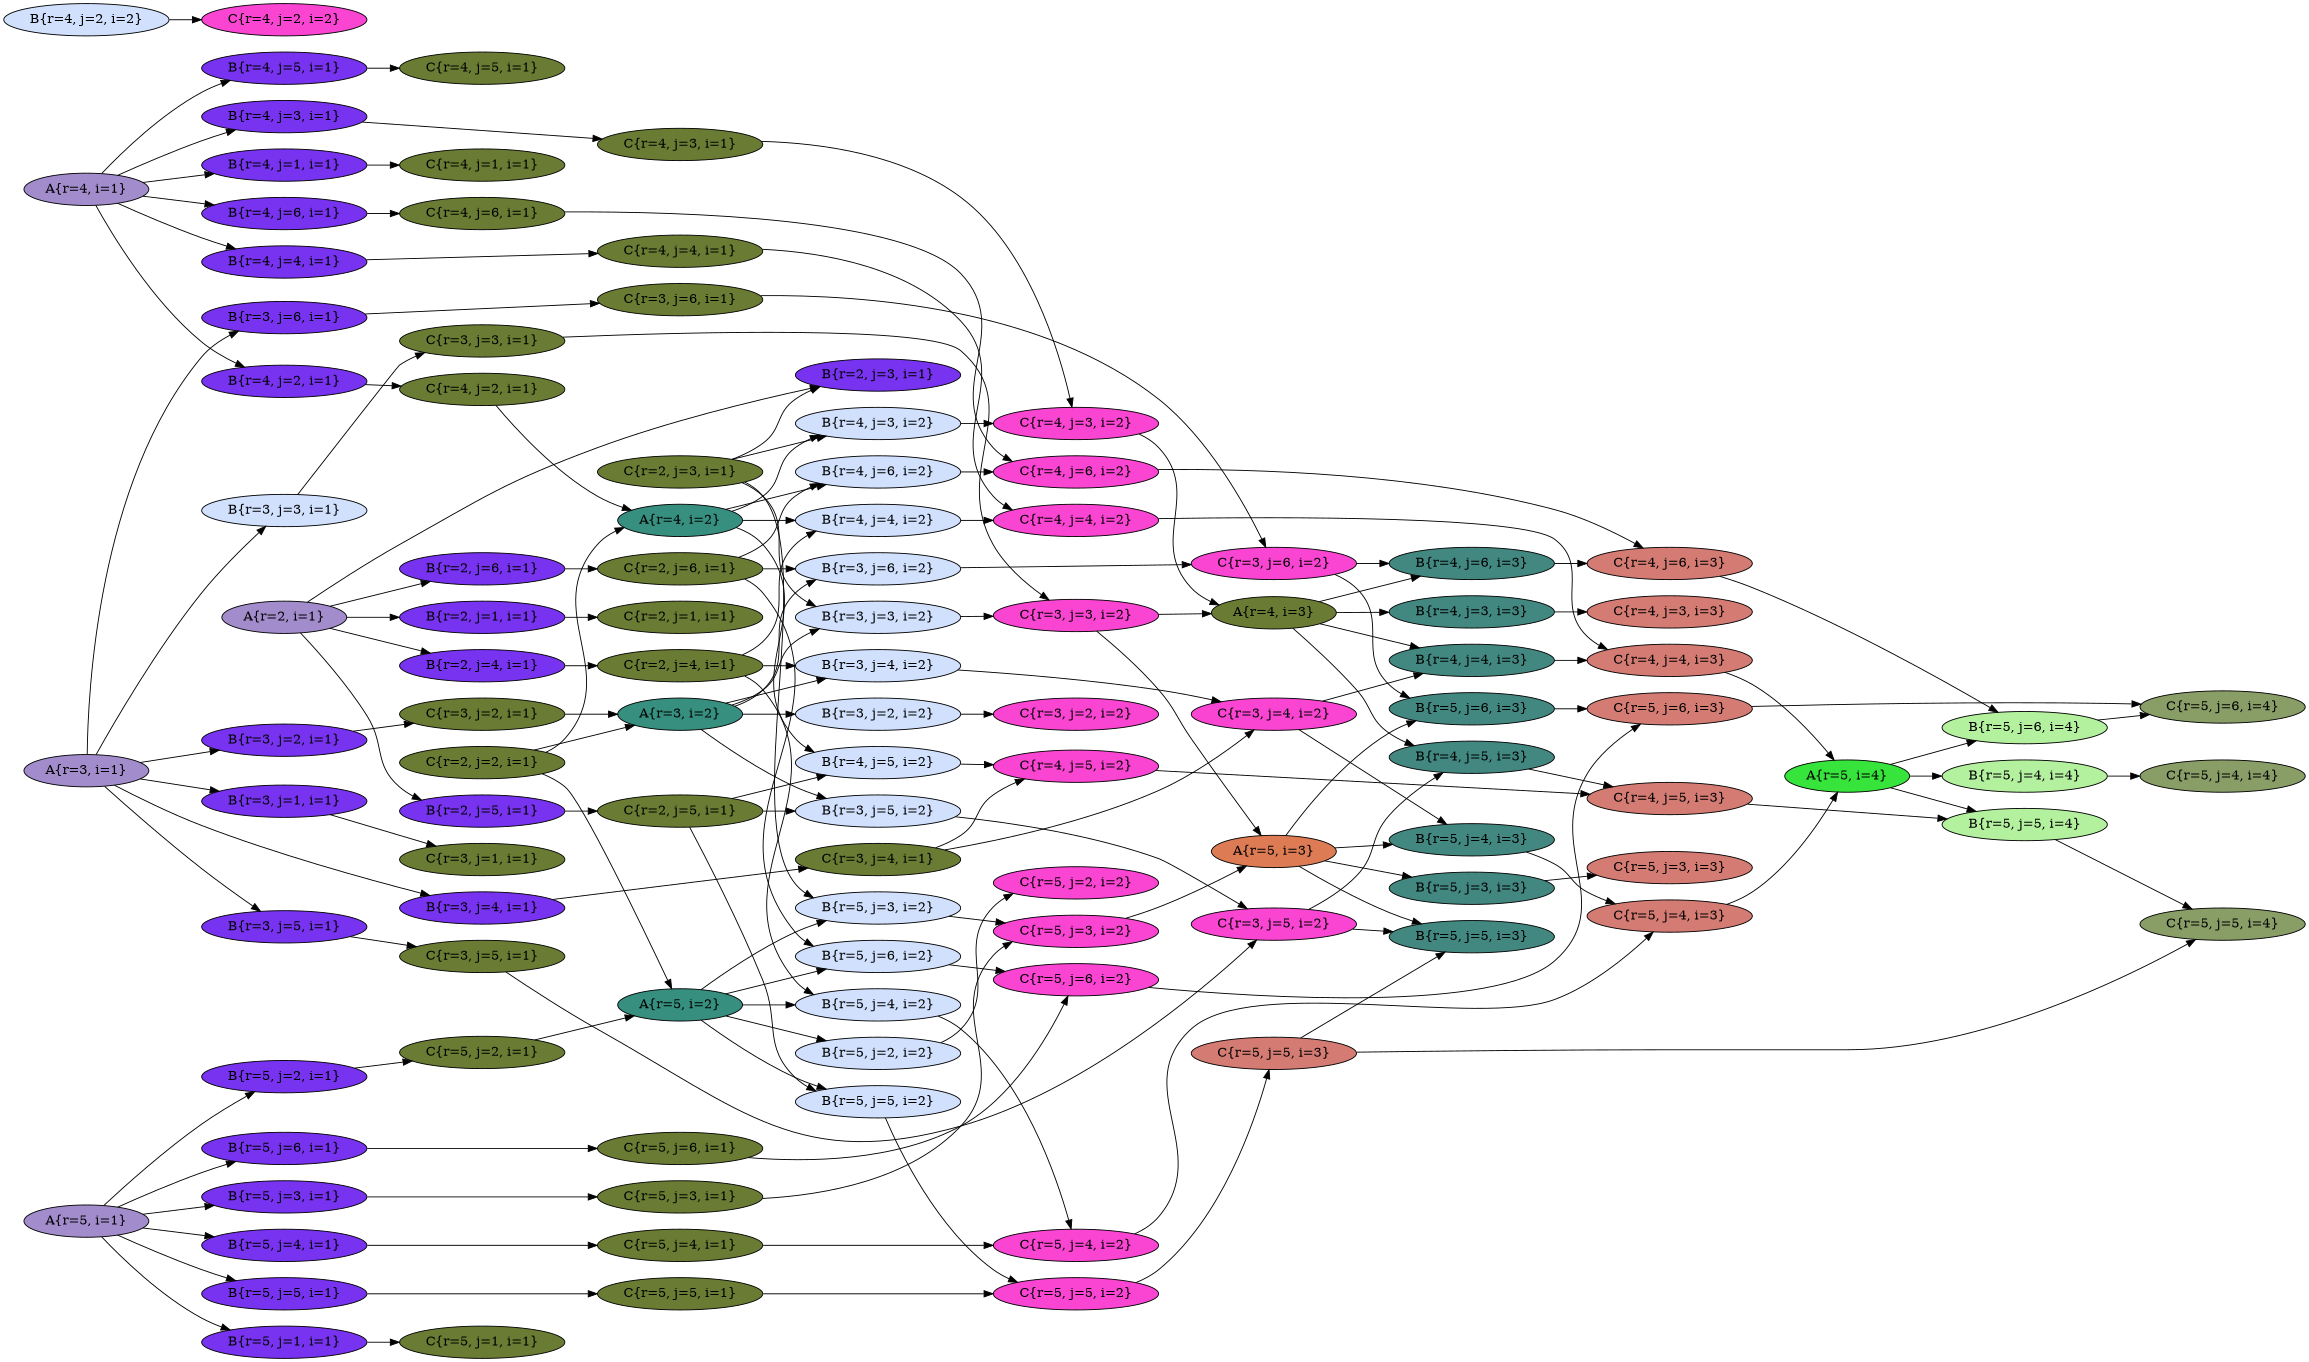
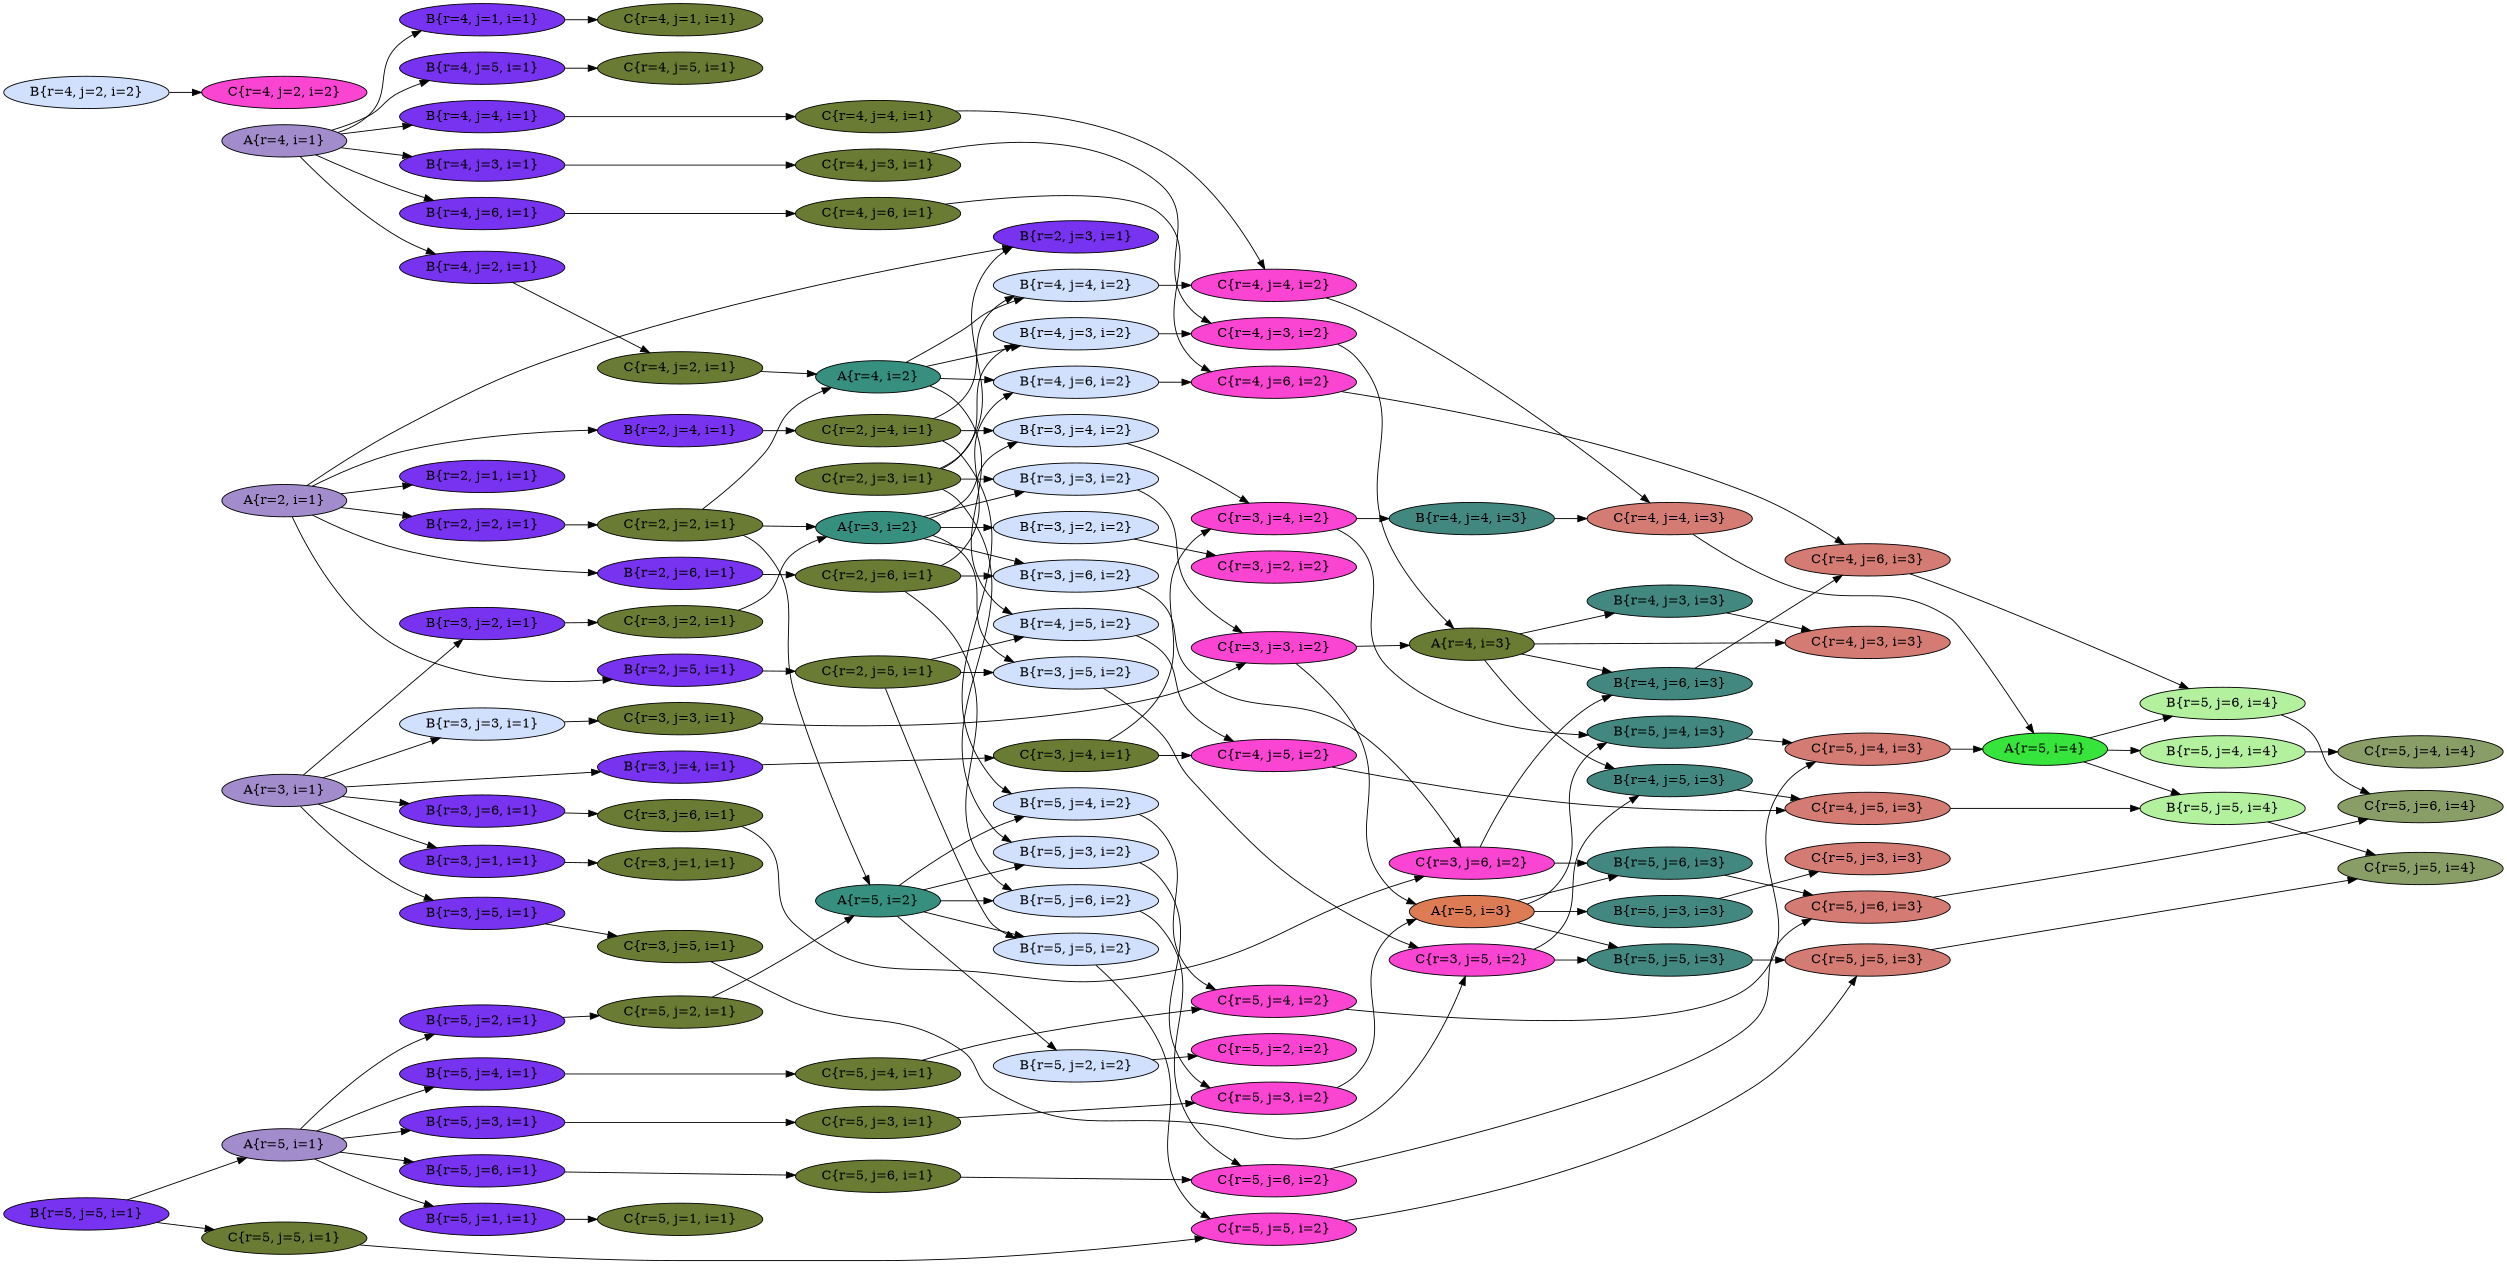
  digraph {
    rankdir=LR
    node [fillcolor="#6A7C33" style=filled]
    n1 [fillcolor="#A38CCC" label="A{r=2, i=1}"]
    n2 [fillcolor="#7733EF" label="B{r=2, j=1, i=1}"]
+   n3 [fillcolor="#7733EF" label="B{r=2, j=2, i=1}"]
    n4 [fillcolor="#7733EF" label="B{r=2, j=3, i=1}"]
    n5 [fillcolor="#7733EF" label="B{r=2, j=4, i=1}"]
    n6 [fillcolor="#7733EF" label="B{r=2, j=5, i=1}"]
    n7 [fillcolor="#7733EF" label="B{r=2, j=6, i=1}"]
-   n8 [label="C{r=2, j=1, i=1}"]
    n9 [label="C{r=2, j=2, i=1}"]
    n10 [label="C{r=2, j=4, i=1}"]
    n11 [label="C{r=2, j=5, i=1}"]
    n12 [label="C{r=2, j=6, i=1}"]
    n13 [fillcolor="#368F7F" label="A{r=3, i=2}"]
    n14 [fillcolor="#368F7F" label="A{r=4, i=2}"]
    n15 [fillcolor="#368F7F" label="A{r=5, i=2}"]
    n16 [label="C{r=2, j=3, i=1}"]
    n17 [fillcolor="#D0E0FD" label="B{r=3, j=3, i=2}"]
    n18 [fillcolor="#D0E0FD" label="B{r=4, j=3, i=2}"]
    n19 [fillcolor="#D0E0FD" label="B{r=5, j=3, i=2}"]
    n20 [fillcolor="#D0E0FD" label="B{r=3, j=4, i=2}"]
    n21 [fillcolor="#D0E0FD" label="B{r=4, j=4, i=2}"]
    n22 [fillcolor="#D0E0FD" label="B{r=5, j=4, i=2}"]
    n23 [fillcolor="#D0E0FD" label="B{r=3, j=5, i=2}"]
    n24 [fillcolor="#D0E0FD" label="B{r=4, j=5, i=2}"]
    n25 [fillcolor="#D0E0FD" label="B{r=5, j=5, i=2}"]
    n26 [fillcolor="#D0E0FD" label="B{r=3, j=6, i=2}"]
    n27 [fillcolor="#D0E0FD" label="B{r=4, j=6, i=2}"]
    n28 [fillcolor="#D0E0FD" label="B{r=5, j=6, i=2}"]
    n29 [fillcolor="#A38CCC" label="A{r=3, i=1}"]
    n30 [fillcolor="#7733EF" label="B{r=3, j=1, i=1}"]
    n31 [fillcolor="#7733EF" label="B{r=3, j=2, i=1}"]
    n32 [fillcolor="#D0E0FD" label="B{r=3, j=3, i=1}"]
    n33 [fillcolor="#7733EF" label="B{r=3, j=4, i=1}"]
    n34 [fillcolor="#7733EF" label="B{r=3, j=5, i=1}"]
    n35 [fillcolor="#7733EF" label="B{r=3, j=6, i=1}"]
    n36 [label="C{r=3, j=1, i=1}"]
    n37 [label="C{r=3, j=2, i=1}"]
    n38 [label="C{r=3, j=3, i=1}"]
    n39 [label="C{r=3, j=4, i=1}"]
    n40 [label="C{r=3, j=5, i=1}"]
    n41 [label="C{r=3, j=6, i=1}"]
    n42 [fillcolor="#F945D1" label="C{r=3, j=3, i=2}"]
    n43 [fillcolor="#F945D1" label="C{r=3, j=4, i=2}"]
    n44 [fillcolor="#F945D1" label="C{r=4, j=5, i=2}"]
    n45 [fillcolor="#F945D1" label="C{r=3, j=5, i=2}"]
    n46 [fillcolor="#F945D1" label="C{r=3, j=6, i=2}"]
    n47 [fillcolor="#D0E0FD" label="B{r=3, j=2, i=2}"]
    n48 [fillcolor="#F945D1" label="C{r=3, j=2, i=2}"]
    n49 [label="A{r=4, i=3}"]
    n50 [fillcolor="#DD7B55" label="A{r=5, i=3}"]
    n51 [fillcolor="#428780" label="B{r=4, j=4, i=3}"]
    n52 [fillcolor="#428780" label="B{r=5, j=4, i=3}"]
    n53 [fillcolor="#428780" label="B{r=4, j=5, i=3}"]
    n54 [fillcolor="#428780" label="B{r=5, j=5, i=3}"]
    n55 [fillcolor="#428780" label="B{r=4, j=6, i=3}"]
    n56 [fillcolor="#428780" label="B{r=5, j=6, i=3}"]
    n57 [fillcolor="#A38CCC" label="A{r=4, i=1}"]
    n58 [fillcolor="#7733EF" label="B{r=4, j=1, i=1}"]
    n59 [fillcolor="#7733EF" label="B{r=4, j=2, i=1}"]
    n60 [fillcolor="#7733EF" label="B{r=4, j=3, i=1}"]
    n61 [fillcolor="#7733EF" label="B{r=4, j=4, i=1}"]
    n62 [fillcolor="#7733EF" label="B{r=4, j=5, i=1}"]
    n63 [fillcolor="#7733EF" label="B{r=4, j=6, i=1}"]
    n64 [label="C{r=4, j=1, i=1}"]
    n65 [label="C{r=4, j=2, i=1}"]
    n66 [label="C{r=4, j=3, i=1}"]
    n67 [label="C{r=4, j=4, i=1}"]
    n68 [label="C{r=4, j=5, i=1}"]
    n69 [label="C{r=4, j=6, i=1}"]
    n70 [fillcolor="#F945D1" label="C{r=4, j=3, i=2}"]
    n71 [fillcolor="#F945D1" label="C{r=4, j=4, i=2}"]
    n72 [fillcolor="#F945D1" label="C{r=4, j=6, i=2}"]
    n73 [fillcolor="#D0E0FD" label="B{r=4, j=2, i=2}"]
    n74 [fillcolor="#F945D1" label="C{r=4, j=2, i=2}"]
    n75 [fillcolor="#D47B73" label="C{r=4, j=4, i=3}"]
    n76 [fillcolor="#D47B73" label="C{r=4, j=5, i=3}"]
    n77 [fillcolor="#D47B73" label="C{r=4, j=6, i=3}"]
    n78 [fillcolor="#428780" label="B{r=4, j=3, i=3}"]
    n79 [fillcolor="#D47B73" label="C{r=4, j=3, i=3}"]
    n80 [fillcolor="#36E43B" label="A{r=5, i=4}"]
    n81 [fillcolor="#B4F19F" label="B{r=5, j=5, i=4}"]
    n82 [fillcolor="#B4F19F" label="B{r=5, j=6, i=4}"]
    n83 [fillcolor="#A38CCC" label="A{r=5, i=1}"]
    n84 [fillcolor="#7733EF" label="B{r=5, j=1, i=1}"]
    n85 [fillcolor="#7733EF" label="B{r=5, j=2, i=1}"]
    n86 [fillcolor="#7733EF" label="B{r=5, j=3, i=1}"]
    n87 [fillcolor="#7733EF" label="B{r=5, j=4, i=1}"]
    n88 [fillcolor="#7733EF" label="B{r=5, j=5, i=1}"]
    n89 [fillcolor="#7733EF" label="B{r=5, j=6, i=1}"]
    n90 [label="C{r=5, j=1, i=1}"]
    n91 [label="C{r=5, j=2, i=1}"]
    n92 [label="C{r=5, j=3, i=1}"]
    n93 [label="C{r=5, j=4, i=1}"]
    n94 [label="C{r=5, j=5, i=1}"]
    n95 [label="C{r=5, j=6, i=1}"]
    n96 [fillcolor="#F945D1" label="C{r=5, j=3, i=2}"]
    n97 [fillcolor="#F945D1" label="C{r=5, j=4, i=2}"]
    n98 [fillcolor="#F945D1" label="C{r=5, j=5, i=2}"]
    n99 [fillcolor="#F945D1" label="C{r=5, j=6, i=2}"]
    n100 [fillcolor="#D0E0FD" label="B{r=5, j=2, i=2}"]
    n101 [fillcolor="#F945D1" label="C{r=5, j=2, i=2}"]
    n102 [fillcolor="#D47B73" label="C{r=5, j=4, i=3}"]
    n103 [fillcolor="#D47B73" label="C{r=5, j=5, i=3}"]
    n104 [fillcolor="#D47B73" label="C{r=5, j=6, i=3}"]
    n105 [fillcolor="#428780" label="B{r=5, j=3, i=3}"]
    n106 [fillcolor="#D47B73" label="C{r=5, j=3, i=3}"]
    n107 [fillcolor="#899D67" label="C{r=5, j=5, i=4}"]
    n108 [fillcolor="#899D67" label="C{r=5, j=6, i=4}"]
    n109 [fillcolor="#B4F19F" label="B{r=5, j=4, i=4}"]
    n110 [fillcolor="#899D67" label="C{r=5, j=4, i=4}"]
    n1 -> n2
+   n1 -> n3
    n1 -> n4
    n1 -> n5
    n1 -> n6
    n1 -> n7
-   n2 -> n8
+   n3 -> n9
    n5 -> n10
    n6 -> n11
    n7 -> n12
    n9 -> n13
    n9 -> n14
    n9 -> n15
    n10 -> n20
    n10 -> n21
    n10 -> n22
    n11 -> n23
    n11 -> n24
    n11 -> n25
    n12 -> n26
    n12 -> n27
    n12 -> n28
    n13 -> n17
    n13 -> n20
    n13 -> n23
    n13 -> n26
    n13 -> n47
    n14 -> n18
    n14 -> n21
    n14 -> n24
    n14 -> n27
    n15 -> n19
    n15 -> n22
    n15 -> n25
    n15 -> n28
    n15 -> n100
    n16 -> n4
    n16 -> n17
    n16 -> n18
    n16 -> n19
    n17 -> n42
    n18 -> n70
    n19 -> n96
    n20 -> n43
    n21 -> n71
    n22 -> n97
    n23 -> n45
    n24 -> n44
    n25 -> n98
    n26 -> n46
    n27 -> n72
    n28 -> n99
    n29 -> n30
    n29 -> n31
    n29 -> n32
    n29 -> n33
    n29 -> n34
    n29 -> n35
    n30 -> n36
    n31 -> n37
    n32 -> n38
    n33 -> n39
    n34 -> n40
    n35 -> n41
    n37 -> n13
    n38 -> n42
    n39 -> n43
    n39 -> n44
    n40 -> n45
    n41 -> n46
    n42 -> n49
    n42 -> n50
    n43 -> n51
    n43 -> n52
    n44 -> n76
    n45 -> n53
    n45 -> n54
    n46 -> n55
    n46 -> n56
    n47 -> n48
-   n49 -> n51
+   n49 -> n79
    n49 -> n53
    n49 -> n55
    n49 -> n78
    n50 -> n52
    n50 -> n54
    n50 -> n56
    n50 -> n105
    n51 -> n75
    n52 -> n102
    n53 -> n76
-   n103 -> n54
+   n54 -> n103
    n55 -> n77
    n56 -> n104
    n57 -> n58
    n57 -> n59
    n57 -> n60
    n57 -> n61
    n57 -> n62
    n57 -> n63
    n58 -> n64
    n59 -> n65
    n60 -> n66
    n61 -> n67
    n62 -> n68
    n63 -> n69
    n65 -> n14
    n66 -> n70
    n67 -> n71
    n69 -> n72
    n70 -> n49
    n71 -> n75
    n72 -> n77
    n73 -> n74
    n75 -> n80
    n76 -> n81
    n77 -> n82
    n78 -> n79
    n80 -> n81
    n80 -> n82
    n80 -> n109
    n81 -> n107
    n82 -> n108
    n83 -> n84
    n83 -> n85
    n83 -> n86
    n83 -> n87
-   n83 -> n88
+   n88 -> n83
    n83 -> n89
    n84 -> n90
    n85 -> n91
    n86 -> n92
    n87 -> n93
    n88 -> n94
    n89 -> n95
    n91 -> n15
    n92 -> n96
    n93 -> n97
    n94 -> n98
    n95 -> n99
    n96 -> n50
    n97 -> n102
    n98 -> n103
    n99 -> n104
    n100 -> n101
    n102 -> n80
    n103 -> n107
    n104 -> n108
    n105 -> n106
    n109 -> n110
  }
